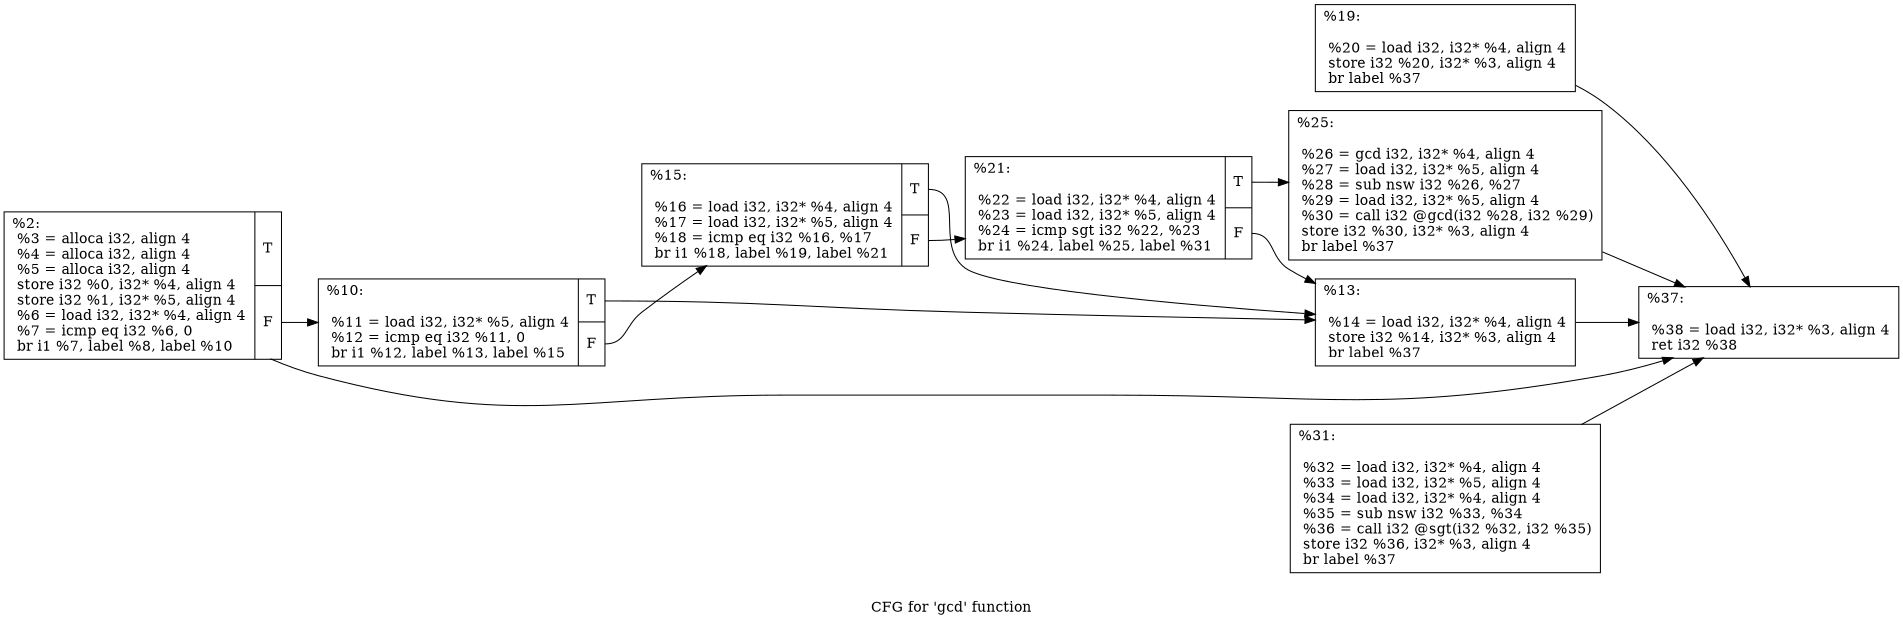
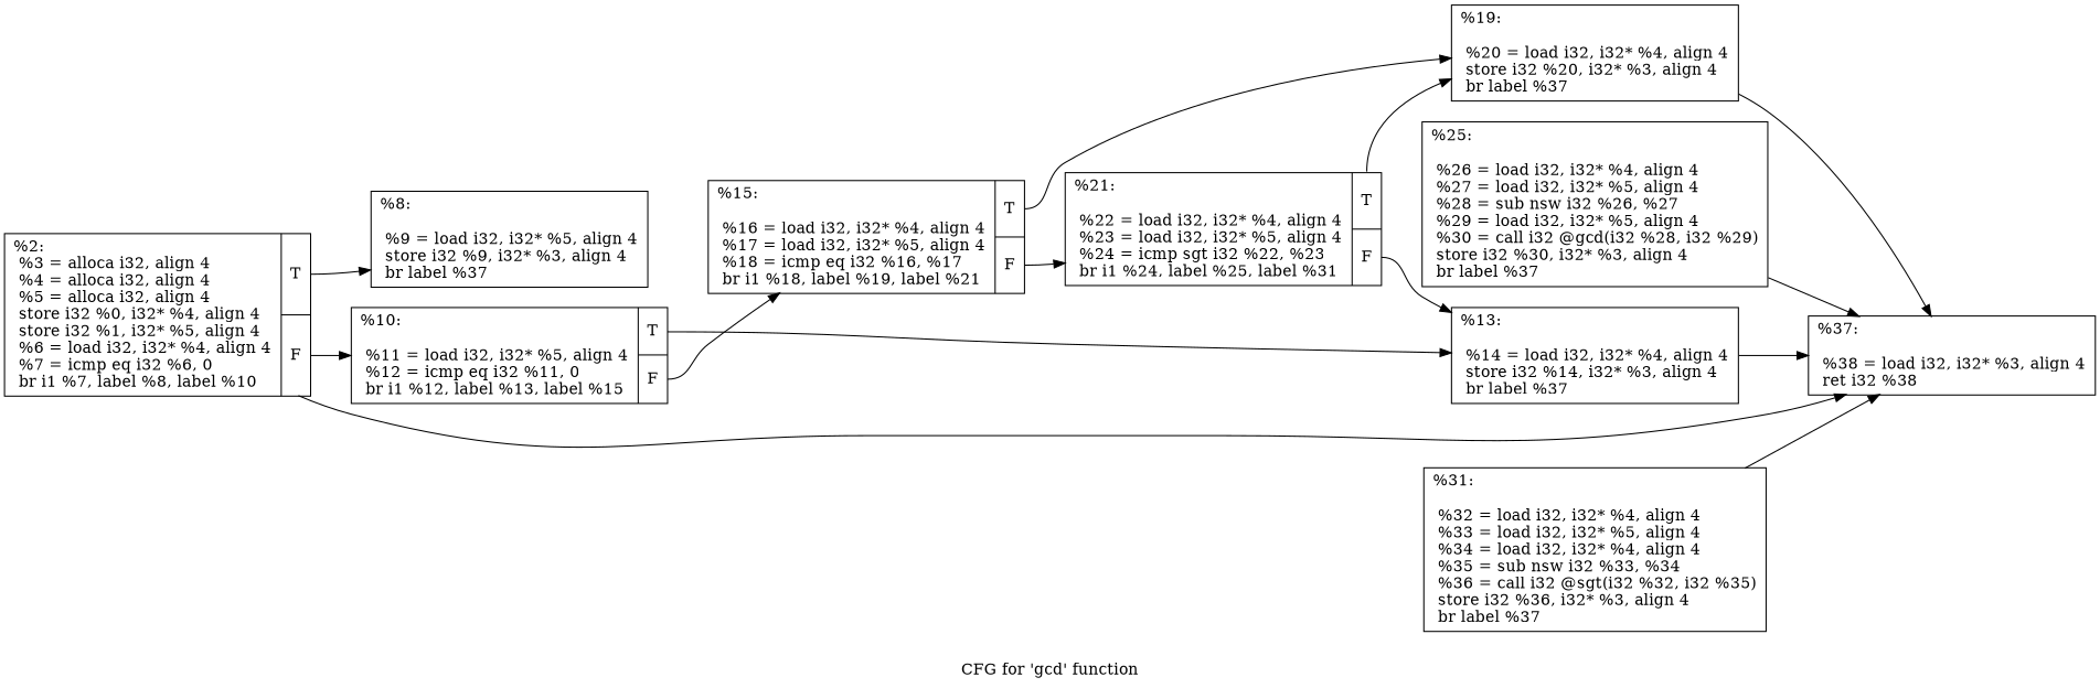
  digraph {
    label="CFG for 'gcd' function"
    rankdir=LR
    node [shape=record]
    n1 [label="{%2:\l  %3 = alloca i32, align 4\l  %4 = alloca i32, align 4\l  %5 = alloca i32, align 4\l  store i32 %0, i32* %4, align 4\l  store i32 %1, i32* %5, align 4\l  %6 = load i32, i32* %4, align 4\l  %7 = icmp eq i32 %6, 0\l  br i1 %7, label %8, label %10\l|{<s0>T|<s1>F}}"]
+   n2 [label="{%8:\l\l  %9 = load i32, i32* %5, align 4\l  store i32 %9, i32* %3, align 4\l  br label %37\l}"]
    n3 [label="{%10:\l\l  %11 = load i32, i32* %5, align 4\l  %12 = icmp eq i32 %11, 0\l  br i1 %12, label %13, label %15\l|{<s0>T|<s1>F}}"]
    n4 [label="{%37:\l\l  %38 = load i32, i32* %3, align 4\l  ret i32 %38\l}"]
    n5 [label="{%13:\l\l  %14 = load i32, i32* %4, align 4\l  store i32 %14, i32* %3, align 4\l  br label %37\l}"]
    n6 [label="{%15:\l\l  %16 = load i32, i32* %4, align 4\l  %17 = load i32, i32* %5, align 4\l  %18 = icmp eq i32 %16, %17\l  br i1 %18, label %19, label %21\l|{<s0>T|<s1>F}}"]
    n7 [label="{%19:\l\l  %20 = load i32, i32* %4, align 4\l  store i32 %20, i32* %3, align 4\l  br label %37\l}"]
    n8 [label="{%21:\l\l  %22 = load i32, i32* %4, align 4\l  %23 = load i32, i32* %5, align 4\l  %24 = icmp sgt i32 %22, %23\l  br i1 %24, label %25, label %31\l|{<s0>T|<s1>F}}"]
-   n9 [label="{%25:\l\l  %26 = gcd i32, i32* %4, align 4\l  %27 = load i32, i32* %5, align 4\l  %28 = sub nsw i32 %26, %27\l  %29 = load i32, i32* %5, align 4\l  %30 = call i32 @gcd(i32 %28, i32 %29)\l  store i32 %30, i32* %3, align 4\l  br label %37\l}"]
+   n9 [label="{%25:\l\l  %26 = load i32, i32* %4, align 4\l  %27 = load i32, i32* %5, align 4\l  %28 = sub nsw i32 %26, %27\l  %29 = load i32, i32* %5, align 4\l  %30 = call i32 @gcd(i32 %28, i32 %29)\l  store i32 %30, i32* %3, align 4\l  br label %37\l}"]
    n10 [label="{%31:\l\l  %32 = load i32, i32* %4, align 4\l  %33 = load i32, i32* %5, align 4\l  %34 = load i32, i32* %4, align 4\l  %35 = sub nsw i32 %33, %34\l  %36 = call i32 @sgt(i32 %32, i32 %35)\l  store i32 %36, i32* %3, align 4\l  br label %37\l}"]
+   n1 -> n2 [tailport=s0]
    n1 -> n3 [tailport=s1]
    n1 -> n4
    n3 -> n5 [tailport=s0]
    n3 -> n6 [tailport=s1]
    n5 -> n4
-   n6 -> n5 [tailport=s0]
+   n6 -> n7 [tailport=s0]
    n6 -> n8 [tailport=s1]
    n7 -> n4
    n8 -> n5 [tailport=s1]
-   n8 -> n9 [tailport=s0]
+   n8 -> n7 [tailport=s0]
    n9 -> n4
    n10 -> n4
  }
